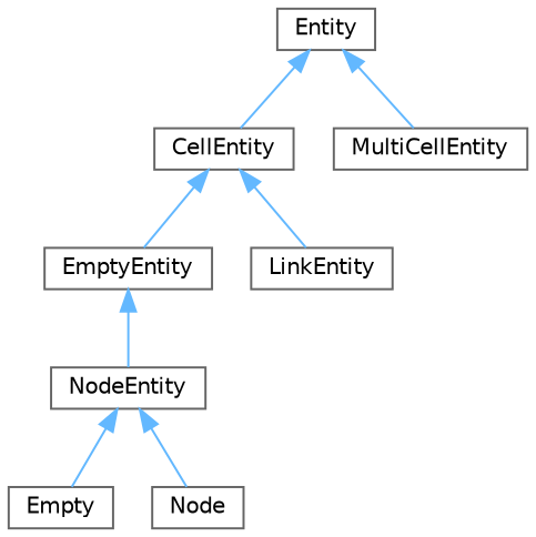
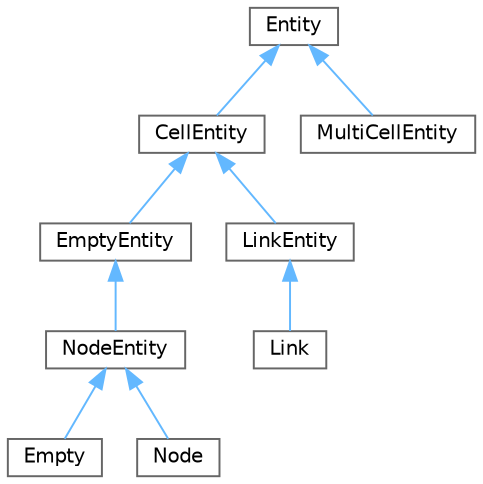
  digraph {
    rankdir=TB
    node [color=grey40 fillcolor=white fontname=Helvetica fontsize=10 shape=box style=filled]
    edge [color=steelblue1 dir=back fontname=Helvetica fontsize=10 labelfontname=Helvetica labelfontsize=10 style=solid]
    n1 [height=0.2 label=Entity width=0.4]
    n2 [height=0.2 label=CellEntity width=0.4]
    n3 [height=0.2 label=MultiCellEntity width=0.4]
    n4 [height=0.2 label=EmptyEntity width=0.4]
    n5 [height=0.2 label=LinkEntity width=0.4]
    n6 [height=0.2 label=NodeEntity width=0.4]
    n7 [height=0.2 label=Empty width=0.4]
    n8 [height=0.2 label="Node" width=0.4]
+   n9 [height=0.2 label=Link width=0.4]
    n1 -> n2
    n1 -> n3
    n2 -> n4
    n2 -> n5
    n4 -> n6
+   n5 -> n9
    n6 -> n7
    n6 -> n8
  }
